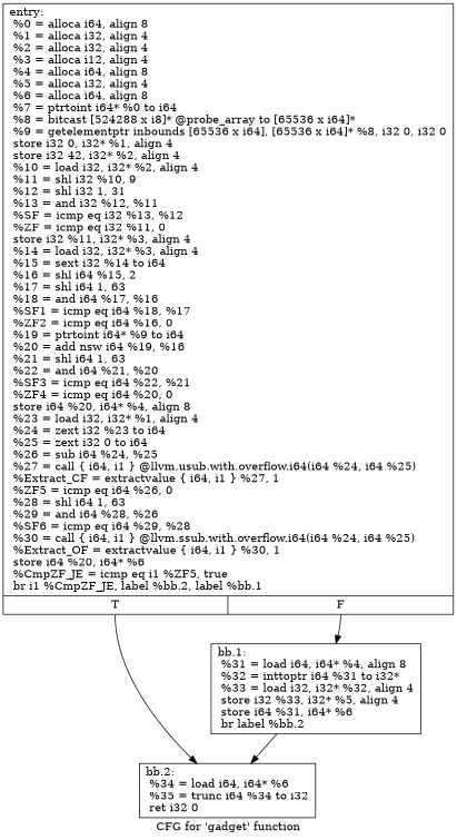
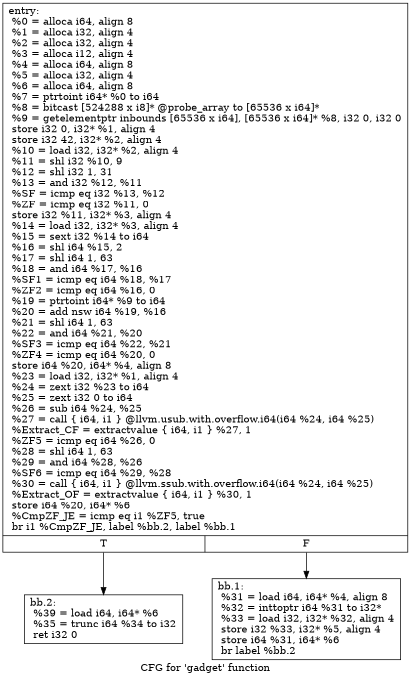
  digraph {
    label="CFG for 'gadget' function"
    node [shape=record]
    n1 [label="{entry:\l  %0 = alloca i64, align 8\l  %1 = alloca i32, align 4\l  %2 = alloca i32, align 4\l  %3 = alloca i12, align 4\l  %4 = alloca i64, align 8\l  %5 = alloca i32, align 4\l  %6 = alloca i64, align 8\l  %7 = ptrtoint i64* %0 to i64\l  %8 = bitcast [524288 x i8]* @probe_array to [65536 x i64]*\l  %9 = getelementptr inbounds [65536 x i64], [65536 x i64]* %8, i32 0, i32 0\l  store i32 0, i32* %1, align 4\l  store i32 42, i32* %2, align 4\l  %10 = load i32, i32* %2, align 4\l  %11 = shl i32 %10, 9\l  %12 = shl i32 1, 31\l  %13 = and i32 %12, %11\l  %SF = icmp eq i32 %13, %12\l  %ZF = icmp eq i32 %11, 0\l  store i32 %11, i32* %3, align 4\l  %14 = load i32, i32* %3, align 4\l  %15 = sext i32 %14 to i64\l  %16 = shl i64 %15, 2\l  %17 = shl i64 1, 63\l  %18 = and i64 %17, %16\l  %SF1 = icmp eq i64 %18, %17\l  %ZF2 = icmp eq i64 %16, 0\l  %19 = ptrtoint i64* %9 to i64\l  %20 = add nsw i64 %19, %16\l  %21 = shl i64 1, 63\l  %22 = and i64 %21, %20\l  %SF3 = icmp eq i64 %22, %21\l  %ZF4 = icmp eq i64 %20, 0\l  store i64 %20, i64* %4, align 8\l  %23 = load i32, i32* %1, align 4\l  %24 = zext i32 %23 to i64\l  %25 = zext i32 0 to i64\l  %26 = sub i64 %24, %25\l  %27 = call \{ i64, i1 \} @llvm.usub.with.overflow.i64(i64 %24, i64 %25)\l  %Extract_CF = extractvalue \{ i64, i1 \} %27, 1\l  %ZF5 = icmp eq i64 %26, 0\l  %28 = shl i64 1, 63\l  %29 = and i64 %28, %26\l  %SF6 = icmp eq i64 %29, %28\l  %30 = call \{ i64, i1 \} @llvm.ssub.with.overflow.i64(i64 %24, i64 %25)\l  %Extract_OF = extractvalue \{ i64, i1 \} %30, 1\l  store i64 %20, i64* %6\l  %CmpZF_JE = icmp eq i1 %ZF5, true\l  br i1 %CmpZF_JE, label %bb.2, label %bb.1\l|{<s0>T|<s1>F}}"]
-   n2 [label="{bb.2:                                             \l  %34 = load i64, i64* %6\l  %35 = trunc i64 %34 to i32\l  ret i32 0\l}"]
+   n2 [label="{bb.2:                                             \l  %39 = load i64, i64* %6\l  %35 = trunc i64 %34 to i32\l  ret i32 0\l}"]
    n3 [label="{bb.1:                                             \l  %31 = load i64, i64* %4, align 8\l  %32 = inttoptr i64 %31 to i32*\l  %33 = load i32, i32* %32, align 4\l  store i32 %33, i32* %5, align 4\l  store i64 %31, i64* %6\l  br label %bb.2\l}"]
    n1 -> n2 [tailport=s0]
    n1 -> n3 [tailport=s1]
-   n3 -> n2
  }
